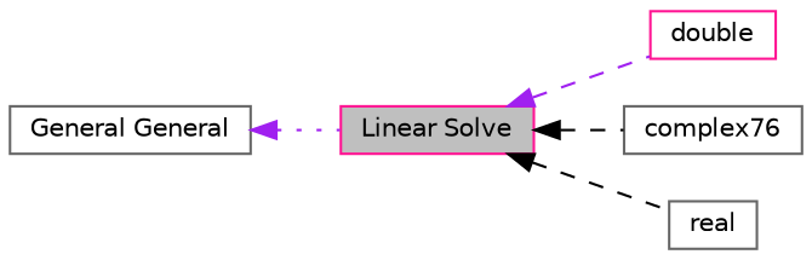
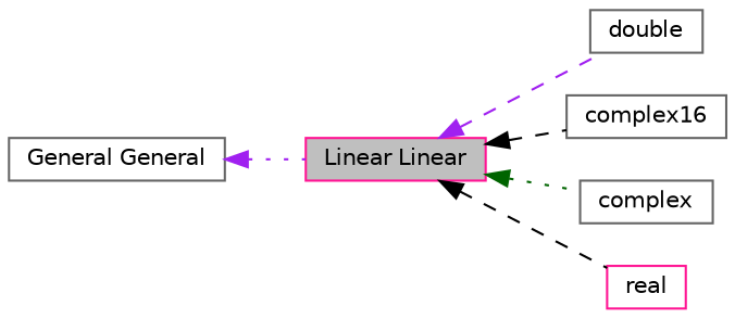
  digraph {
    rankdir=LR
    node [color=gray40 fillcolor=white fontname=Helvetica fontsize=10 shape=record style=filled]
    edge [color=purple dir=back fontname=Helvetica fontsize=10 labelfontname=Helvetica labelfontsize=10 shape=plaintext style=dashed]
-   n1 [color=deeppink fillcolor=grey75 fontcolor=black height=0.2 label="Linear Solve" width=0.4]
-   n2 [color=deeppink height=0.2 label=double width=0.4]
-   n3 [height=0.2 label=complex76 width=0.4]
-   n5 [height=0.2 label=real width=0.4]
+   n1 [color=deeppink fillcolor=grey75 fontcolor=black height=0.2 label="Linear Linear" width=0.4]
+   n2 [height=0.2 label=double width=0.4]
+   n3 [height=0.2 label=complex16 width=0.4]
+   n4 [height=0.2 label=complex width=0.4]
+   n5 [color=deeppink height=0.2 label=real width=0.4]
    n6 [height=0.2 label="General General" width=0.4]
    n1 -> n2
    n1 -> n3 [color=black]
+   n1 -> n4 [color=darkgreen style=dotted]
    n1 -> n5 [color=black]
    n6 -> n1 [style=dotted]
  }
